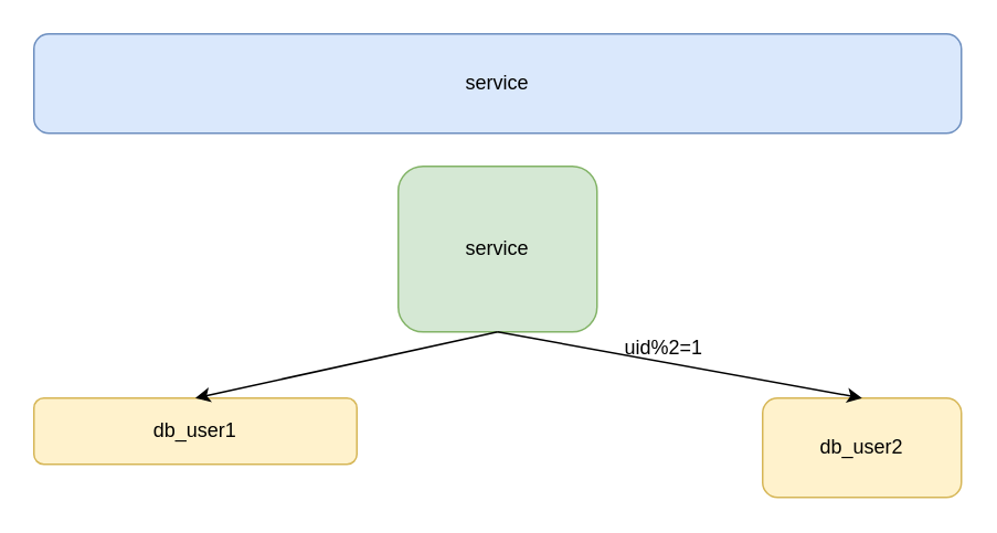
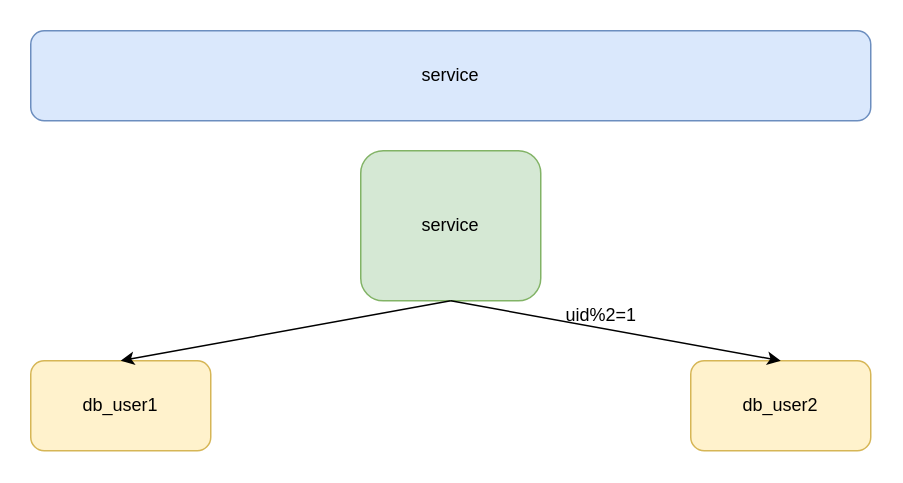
  <mxCell id="0" />
  <mxCell id="1" parent="0" />
  <mxCell id="2" value="service" style="rounded=1;whiteSpace=wrap;html=1;fillColor=#dae8fc;strokeColor=#6c8ebf;" vertex="1" parent="1"><mxGeometry x="20" y="20" width="560" height="60" as="geometry" /></mxCell>
  <mxCell id="3" value="service" style="rounded=1;whiteSpace=wrap;html=1;fillColor=#d5e8d4;strokeColor=#82b366;" vertex="1" parent="1"><mxGeometry x="240" y="100" width="120" height="100" as="geometry" /></mxCell>
- <mxCell id="4" value="db_user1" style="rounded=1;whiteSpace=wrap;html=1;fillColor=#fff2cc;strokeColor=#d6b656;" vertex="1" parent="1"><mxGeometry x="20" y="240" width="195" height="40" as="geometry" /></mxCell>
+ <mxCell id="4" value="db_user1" style="rounded=1;whiteSpace=wrap;html=1;fillColor=#fff2cc;strokeColor=#d6b656;" vertex="1" parent="1"><mxGeometry x="20" y="240" width="120" height="60" as="geometry" /></mxCell>
  <mxCell id="5" value="db_user2" style="rounded=1;whiteSpace=wrap;html=1;fillColor=#fff2cc;strokeColor=#d6b656;" vertex="1" parent="1"><mxGeometry x="460" y="240" width="120" height="60" as="geometry" /></mxCell>
  <mxCell id="6" value="" style="endArrow=classic;html=1;exitX=0.5;exitY=1;exitDx=0;exitDy=0;entryX=0.5;entryY=0;entryDx=0;entryDy=0;" edge="1" parent="1" source="3" target="4"><mxGeometry width="50" height="50" relative="1" as="geometry"><mxPoint x="20" y="350" as="sourcePoint" /><mxPoint x="70" y="300" as="targetPoint" /></mxGeometry></mxCell>
  <mxCell id="7" value="" style="endArrow=classic;html=1;exitX=0.5;exitY=1;exitDx=0;exitDy=0;entryX=0.5;entryY=0;entryDx=0;entryDy=0;" edge="1" parent="1" source="3" target="5"><mxGeometry width="50" height="50" relative="1" as="geometry"><mxPoint x="20" y="350" as="sourcePoint" /><mxPoint x="70" y="300" as="targetPoint" /></mxGeometry></mxCell>
  <mxCell id="8" value="uid%2=1" style="text;html=1;resizable=0;points=[];autosize=1;align=left;verticalAlign=top;spacingTop=-4;" vertex="1" parent="1"><mxGeometry x="375" y="200" width="60" height="20" as="geometry" /></mxCell>
